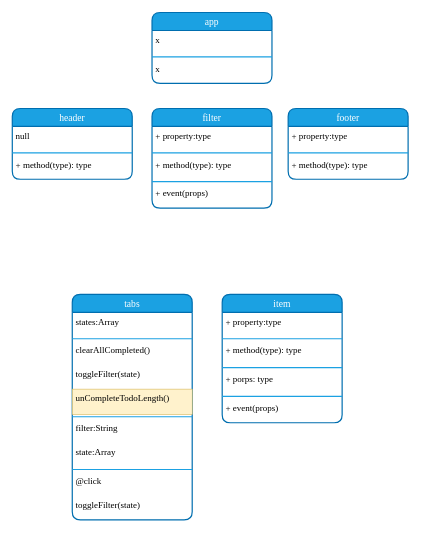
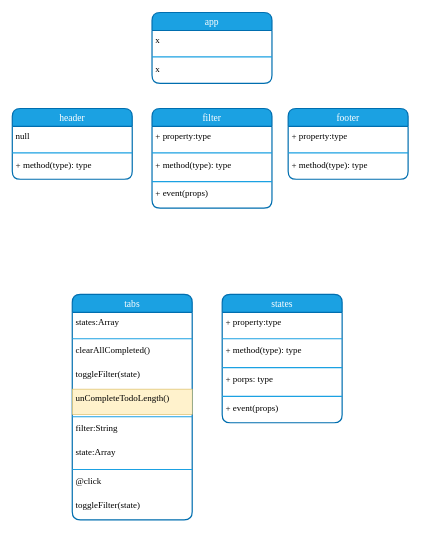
  <mxCell id="0" />
  <mxCell id="1" parent="0" />
  <mxCell id="2" value="filter" style="swimlane;fontStyle=0;align=center;verticalAlign=top;childLayout=stackLayout;horizontal=1;startSize=30;horizontalStack=0;resizeParent=1;resizeParentMax=0;resizeLast=0;collapsible=1;marginBottom=0;rounded=1;shadow=0;glass=0;comic=0;strokeColor=#006EAF;strokeWidth=2;fillColor=#1BA1E2;fontFamily=Comic Sans MS;fontSize=16;fontColor=#ffffff;labelBackgroundColor=none;" parent="1" vertex="1"><mxGeometry x="253" y="180" width="200" height="166" as="geometry" /></mxCell>
  <mxCell id="3" value="+ property:type" style="text;strokeColor=none;fillColor=none;align=left;verticalAlign=top;spacingLeft=4;spacingRight=4;overflow=hidden;rotatable=0;points=[[0,0.5],[1,0.5]];portConstraint=eastwest;fontFamily=Comic Sans MS;fontSize=15;" parent="2" vertex="1"><mxGeometry y="30" width="200" height="40" as="geometry" /></mxCell>
  <mxCell id="4" value="" style="line;strokeWidth=2;fillColor=none;align=left;verticalAlign=middle;spacingTop=-1;spacingLeft=3;spacingRight=3;rotatable=0;labelPosition=right;points=[];portConstraint=eastwest;strokeColor=#1BA1E2;" parent="2" vertex="1"><mxGeometry y="70" width="200" height="8" as="geometry" /></mxCell>
  <mxCell id="5" value="+ method(type): type" style="text;strokeColor=none;fillColor=none;align=left;verticalAlign=top;spacingLeft=4;spacingRight=4;overflow=hidden;rotatable=0;points=[[0,0.5],[1,0.5]];portConstraint=eastwest;fontFamily=Comic Sans MS;fontSize=15;" parent="2" vertex="1"><mxGeometry y="78" width="200" height="40" as="geometry" /></mxCell>
  <mxCell id="6" value="" style="line;strokeWidth=2;fillColor=none;align=left;verticalAlign=middle;spacingTop=-1;spacingLeft=3;spacingRight=3;rotatable=0;labelPosition=right;points=[];portConstraint=eastwest;strokeColor=#1BA1E2;" parent="2" vertex="1"><mxGeometry y="118" width="200" height="8" as="geometry" /></mxCell>
  <mxCell id="7" value="+ event(props)" style="text;strokeColor=none;fillColor=none;align=left;verticalAlign=top;spacingLeft=4;spacingRight=4;overflow=hidden;rotatable=0;points=[[0,0.5],[1,0.5]];portConstraint=eastwest;fontFamily=Comic Sans MS;fontSize=15;" parent="2" vertex="1"><mxGeometry y="126" width="200" height="40" as="geometry" /></mxCell>
  <mxCell id="8" value="tabs" style="swimlane;fontStyle=0;align=center;verticalAlign=top;childLayout=stackLayout;horizontal=1;startSize=30;horizontalStack=0;resizeParent=1;resizeParentMax=0;resizeLast=0;collapsible=1;marginBottom=0;rounded=1;shadow=0;glass=0;comic=0;strokeColor=#006EAF;strokeWidth=2;fillColor=#1BA1E2;fontFamily=Comic Sans MS;fontSize=16;fontColor=#ffffff;labelBackgroundColor=none;" parent="1" vertex="1"><mxGeometry x="120" y="490" width="200" height="376" as="geometry" /></mxCell>
  <mxCell id="9" value="states:Array" style="text;strokeColor=none;fillColor=none;align=left;verticalAlign=top;spacingLeft=4;spacingRight=4;overflow=hidden;rotatable=0;points=[[0,0.5],[1,0.5]];portConstraint=eastwest;fontFamily=Comic Sans MS;fontSize=15;" parent="8" vertex="1"><mxGeometry y="30" width="200" height="40" as="geometry" /></mxCell>
  <mxCell id="10" value="" style="line;strokeWidth=2;fillColor=none;align=left;verticalAlign=middle;spacingTop=-1;spacingLeft=3;spacingRight=3;rotatable=0;labelPosition=right;points=[];portConstraint=eastwest;strokeColor=#1BA1E2;" parent="8" vertex="1"><mxGeometry y="70" width="200" height="8" as="geometry" /></mxCell>
  <mxCell id="11" value="clearAllCompleted()" style="text;strokeColor=none;fillColor=none;align=left;verticalAlign=top;spacingLeft=4;spacingRight=4;overflow=hidden;rotatable=0;points=[[0,0.5],[1,0.5]];portConstraint=eastwest;fontFamily=Comic Sans MS;fontSize=15;" parent="8" vertex="1"><mxGeometry y="78" width="200" height="40" as="geometry" /></mxCell>
  <mxCell id="12" value="toggleFilter(state) " style="text;strokeColor=none;fillColor=none;align=left;verticalAlign=top;spacingLeft=4;spacingRight=4;overflow=hidden;rotatable=0;points=[[0,0.5],[1,0.5]];portConstraint=eastwest;fontFamily=Comic Sans MS;fontSize=15;" parent="8" vertex="1"><mxGeometry y="118" width="200" height="40" as="geometry" /></mxCell>
  <mxCell id="13" value="unCompleteTodoLength()" style="text;strokeColor=#d6b656;fillColor=#fff2cc;align=left;verticalAlign=top;spacingLeft=4;spacingRight=4;overflow=hidden;rotatable=0;points=[[0,0.5],[1,0.5]];portConstraint=eastwest;fontFamily=Comic Sans MS;fontSize=15;" parent="8" vertex="1"><mxGeometry y="158" width="200" height="42" as="geometry" /></mxCell>
  <mxCell id="14" value="" style="line;strokeWidth=2;fillColor=none;align=left;verticalAlign=middle;spacingTop=-1;spacingLeft=3;spacingRight=3;rotatable=0;labelPosition=right;points=[];portConstraint=eastwest;strokeColor=#1BA1E2;" parent="8" vertex="1"><mxGeometry y="200" width="200" height="8" as="geometry" /></mxCell>
  <mxCell id="15" value="filter:String" style="text;strokeColor=none;fillColor=none;align=left;verticalAlign=top;spacingLeft=4;spacingRight=4;overflow=hidden;rotatable=0;points=[[0,0.5],[1,0.5]];portConstraint=eastwest;fontFamily=Comic Sans MS;fontSize=15;" parent="8" vertex="1"><mxGeometry y="208" width="200" height="40" as="geometry" /></mxCell>
  <mxCell id="16" value="state:Array" style="text;strokeColor=none;fillColor=none;align=left;verticalAlign=top;spacingLeft=4;spacingRight=4;overflow=hidden;rotatable=0;points=[[0,0.5],[1,0.5]];portConstraint=eastwest;fontFamily=Comic Sans MS;fontSize=15;" parent="8" vertex="1"><mxGeometry y="248" width="200" height="40" as="geometry" /></mxCell>
  <mxCell id="17" value="" style="line;strokeWidth=2;fillColor=none;align=left;verticalAlign=middle;spacingTop=-1;spacingLeft=3;spacingRight=3;rotatable=0;labelPosition=right;points=[];portConstraint=eastwest;strokeColor=#1BA1E2;" parent="8" vertex="1"><mxGeometry y="288" width="200" height="8" as="geometry" /></mxCell>
  <mxCell id="18" value="@click" style="text;strokeColor=none;fillColor=none;align=left;verticalAlign=top;spacingLeft=4;spacingRight=4;overflow=hidden;rotatable=0;points=[[0,0.5],[1,0.5]];portConstraint=eastwest;fontFamily=Comic Sans MS;fontSize=15;" parent="8" vertex="1"><mxGeometry y="296" width="200" height="40" as="geometry" /></mxCell>
  <mxCell id="19" value="toggleFilter(state)" style="text;strokeColor=none;fillColor=none;align=left;verticalAlign=top;spacingLeft=4;spacingRight=4;overflow=hidden;rotatable=0;points=[[0,0.5],[1,0.5]];portConstraint=eastwest;fontFamily=Comic Sans MS;fontSize=15;" parent="8" vertex="1"><mxGeometry y="336" width="200" height="40" as="geometry" /></mxCell>
- <mxCell id="20" value="item" style="swimlane;fontStyle=0;align=center;verticalAlign=top;childLayout=stackLayout;horizontal=1;startSize=30;horizontalStack=0;resizeParent=1;resizeParentMax=0;resizeLast=0;collapsible=1;marginBottom=0;rounded=1;shadow=0;glass=0;comic=0;strokeColor=#006EAF;strokeWidth=2;fillColor=#1BA1E2;fontFamily=Comic Sans MS;fontSize=16;fontColor=#ffffff;labelBackgroundColor=none;" parent="1" vertex="1"><mxGeometry x="370" y="490" width="200" height="214" as="geometry" /></mxCell>
+ <mxCell id="20" value="states" style="swimlane;fontStyle=0;align=center;verticalAlign=top;childLayout=stackLayout;horizontal=1;startSize=30;horizontalStack=0;resizeParent=1;resizeParentMax=0;resizeLast=0;collapsible=1;marginBottom=0;rounded=1;shadow=0;glass=0;comic=0;strokeColor=#006EAF;strokeWidth=2;fillColor=#1BA1E2;fontFamily=Comic Sans MS;fontSize=16;fontColor=#ffffff;labelBackgroundColor=none;" parent="1" vertex="1"><mxGeometry x="370" y="490" width="200" height="214" as="geometry" /></mxCell>
  <mxCell id="21" value="+ property:type" style="text;strokeColor=none;fillColor=none;align=left;verticalAlign=top;spacingLeft=4;spacingRight=4;overflow=hidden;rotatable=0;points=[[0,0.5],[1,0.5]];portConstraint=eastwest;fontFamily=Comic Sans MS;fontSize=15;" parent="20" vertex="1"><mxGeometry y="30" width="200" height="40" as="geometry" /></mxCell>
  <mxCell id="22" value="" style="line;strokeWidth=2;fillColor=none;align=left;verticalAlign=middle;spacingTop=-1;spacingLeft=3;spacingRight=3;rotatable=0;labelPosition=right;points=[];portConstraint=eastwest;strokeColor=#1BA1E2;" parent="20" vertex="1"><mxGeometry y="70" width="200" height="8" as="geometry" /></mxCell>
  <mxCell id="23" value="+ method(type): type" style="text;strokeColor=none;fillColor=none;align=left;verticalAlign=top;spacingLeft=4;spacingRight=4;overflow=hidden;rotatable=0;points=[[0,0.5],[1,0.5]];portConstraint=eastwest;fontFamily=Comic Sans MS;fontSize=15;" parent="20" vertex="1"><mxGeometry y="78" width="200" height="40" as="geometry" /></mxCell>
  <mxCell id="24" value="" style="line;strokeWidth=2;fillColor=none;align=left;verticalAlign=middle;spacingTop=-1;spacingLeft=3;spacingRight=3;rotatable=0;labelPosition=right;points=[];portConstraint=eastwest;strokeColor=#1BA1E2;" parent="20" vertex="1"><mxGeometry y="118" width="200" height="8" as="geometry" /></mxCell>
  <mxCell id="25" value="+ porps: type" style="text;strokeColor=none;fillColor=none;align=left;verticalAlign=top;spacingLeft=4;spacingRight=4;overflow=hidden;rotatable=0;points=[[0,0.5],[1,0.5]];portConstraint=eastwest;fontFamily=Comic Sans MS;fontSize=15;" parent="20" vertex="1"><mxGeometry y="126" width="200" height="40" as="geometry" /></mxCell>
  <mxCell id="26" value="" style="line;strokeWidth=2;fillColor=none;align=left;verticalAlign=middle;spacingTop=-1;spacingLeft=3;spacingRight=3;rotatable=0;labelPosition=right;points=[];portConstraint=eastwest;strokeColor=#1BA1E2;" parent="20" vertex="1"><mxGeometry y="166" width="200" height="8" as="geometry" /></mxCell>
  <mxCell id="27" value="+ event(props)" style="text;strokeColor=none;fillColor=none;align=left;verticalAlign=top;spacingLeft=4;spacingRight=4;overflow=hidden;rotatable=0;points=[[0,0.5],[1,0.5]];portConstraint=eastwest;fontFamily=Comic Sans MS;fontSize=15;" parent="20" vertex="1"><mxGeometry y="174" width="200" height="40" as="geometry" /></mxCell>
  <mxCell id="28" value="app" style="swimlane;fontStyle=0;align=center;verticalAlign=top;childLayout=stackLayout;horizontal=1;startSize=30;horizontalStack=0;resizeParent=1;resizeParentMax=0;resizeLast=0;collapsible=1;marginBottom=0;rounded=1;shadow=0;glass=0;comic=0;strokeColor=#006EAF;strokeWidth=2;fillColor=#1BA1E2;fontFamily=Comic Sans MS;fontSize=16;fontColor=#ffffff;labelBackgroundColor=none;" parent="1" vertex="1"><mxGeometry x="253" y="20" width="200" height="118" as="geometry" /></mxCell>
  <mxCell id="29" value="x" style="text;strokeColor=none;fillColor=none;align=left;verticalAlign=top;spacingLeft=4;spacingRight=4;overflow=hidden;rotatable=0;points=[[0,0.5],[1,0.5]];portConstraint=eastwest;fontFamily=Comic Sans MS;fontSize=15;" parent="28" vertex="1"><mxGeometry y="30" width="200" height="40" as="geometry" /></mxCell>
  <mxCell id="30" value="" style="line;strokeWidth=2;fillColor=none;align=left;verticalAlign=middle;spacingTop=-1;spacingLeft=3;spacingRight=3;rotatable=0;labelPosition=right;points=[];portConstraint=eastwest;strokeColor=#1BA1E2;" parent="28" vertex="1"><mxGeometry y="70" width="200" height="8" as="geometry" /></mxCell>
  <mxCell id="31" value="x" style="text;strokeColor=none;fillColor=none;align=left;verticalAlign=top;spacingLeft=4;spacingRight=4;overflow=hidden;rotatable=0;points=[[0,0.5],[1,0.5]];portConstraint=eastwest;fontFamily=Comic Sans MS;fontSize=15;" parent="28" vertex="1"><mxGeometry y="78" width="200" height="40" as="geometry" /></mxCell>
  <mxCell id="32" value="header" style="swimlane;fontStyle=0;align=center;verticalAlign=top;childLayout=stackLayout;horizontal=1;startSize=30;horizontalStack=0;resizeParent=1;resizeParentMax=0;resizeLast=0;collapsible=1;marginBottom=0;rounded=1;shadow=0;glass=0;comic=0;strokeColor=#006EAF;strokeWidth=2;fillColor=#1BA1E2;fontFamily=Comic Sans MS;fontSize=16;fontColor=#ffffff;labelBackgroundColor=none;" parent="1" vertex="1"><mxGeometry x="20" y="180" width="200" height="118" as="geometry" /></mxCell>
  <mxCell id="33" value="null&#10;" style="text;strokeColor=none;fillColor=none;align=left;verticalAlign=top;spacingLeft=4;spacingRight=4;overflow=hidden;rotatable=0;points=[[0,0.5],[1,0.5]];portConstraint=eastwest;fontFamily=Comic Sans MS;fontSize=15;" parent="32" vertex="1"><mxGeometry y="30" width="200" height="40" as="geometry" /></mxCell>
  <mxCell id="34" value="" style="line;strokeWidth=2;fillColor=none;align=left;verticalAlign=middle;spacingTop=-1;spacingLeft=3;spacingRight=3;rotatable=0;labelPosition=right;points=[];portConstraint=eastwest;strokeColor=#1BA1E2;" parent="32" vertex="1"><mxGeometry y="70" width="200" height="8" as="geometry" /></mxCell>
  <mxCell id="35" value="+ method(type): type" style="text;strokeColor=none;fillColor=none;align=left;verticalAlign=top;spacingLeft=4;spacingRight=4;overflow=hidden;rotatable=0;points=[[0,0.5],[1,0.5]];portConstraint=eastwest;fontFamily=Comic Sans MS;fontSize=15;" parent="32" vertex="1"><mxGeometry y="78" width="200" height="40" as="geometry" /></mxCell>
  <mxCell id="36" value="footer" style="swimlane;fontStyle=0;align=center;verticalAlign=top;childLayout=stackLayout;horizontal=1;startSize=30;horizontalStack=0;resizeParent=1;resizeParentMax=0;resizeLast=0;collapsible=1;marginBottom=0;rounded=1;shadow=0;glass=0;comic=0;strokeColor=#006EAF;strokeWidth=2;fillColor=#1BA1E2;fontFamily=Comic Sans MS;fontSize=16;fontColor=#ffffff;labelBackgroundColor=none;" parent="1" vertex="1"><mxGeometry x="480" y="180" width="200" height="118" as="geometry" /></mxCell>
  <mxCell id="37" value="+ property:type" style="text;strokeColor=none;fillColor=none;align=left;verticalAlign=top;spacingLeft=4;spacingRight=4;overflow=hidden;rotatable=0;points=[[0,0.5],[1,0.5]];portConstraint=eastwest;fontFamily=Comic Sans MS;fontSize=15;" parent="36" vertex="1"><mxGeometry y="30" width="200" height="40" as="geometry" /></mxCell>
  <mxCell id="38" value="" style="line;strokeWidth=2;fillColor=none;align=left;verticalAlign=middle;spacingTop=-1;spacingLeft=3;spacingRight=3;rotatable=0;labelPosition=right;points=[];portConstraint=eastwest;strokeColor=#1BA1E2;" parent="36" vertex="1"><mxGeometry y="70" width="200" height="8" as="geometry" /></mxCell>
  <mxCell id="39" value="+ method(type): type" style="text;strokeColor=none;fillColor=none;align=left;verticalAlign=top;spacingLeft=4;spacingRight=4;overflow=hidden;rotatable=0;points=[[0,0.5],[1,0.5]];portConstraint=eastwest;fontFamily=Comic Sans MS;fontSize=15;" parent="36" vertex="1"><mxGeometry y="78" width="200" height="40" as="geometry" /></mxCell>
